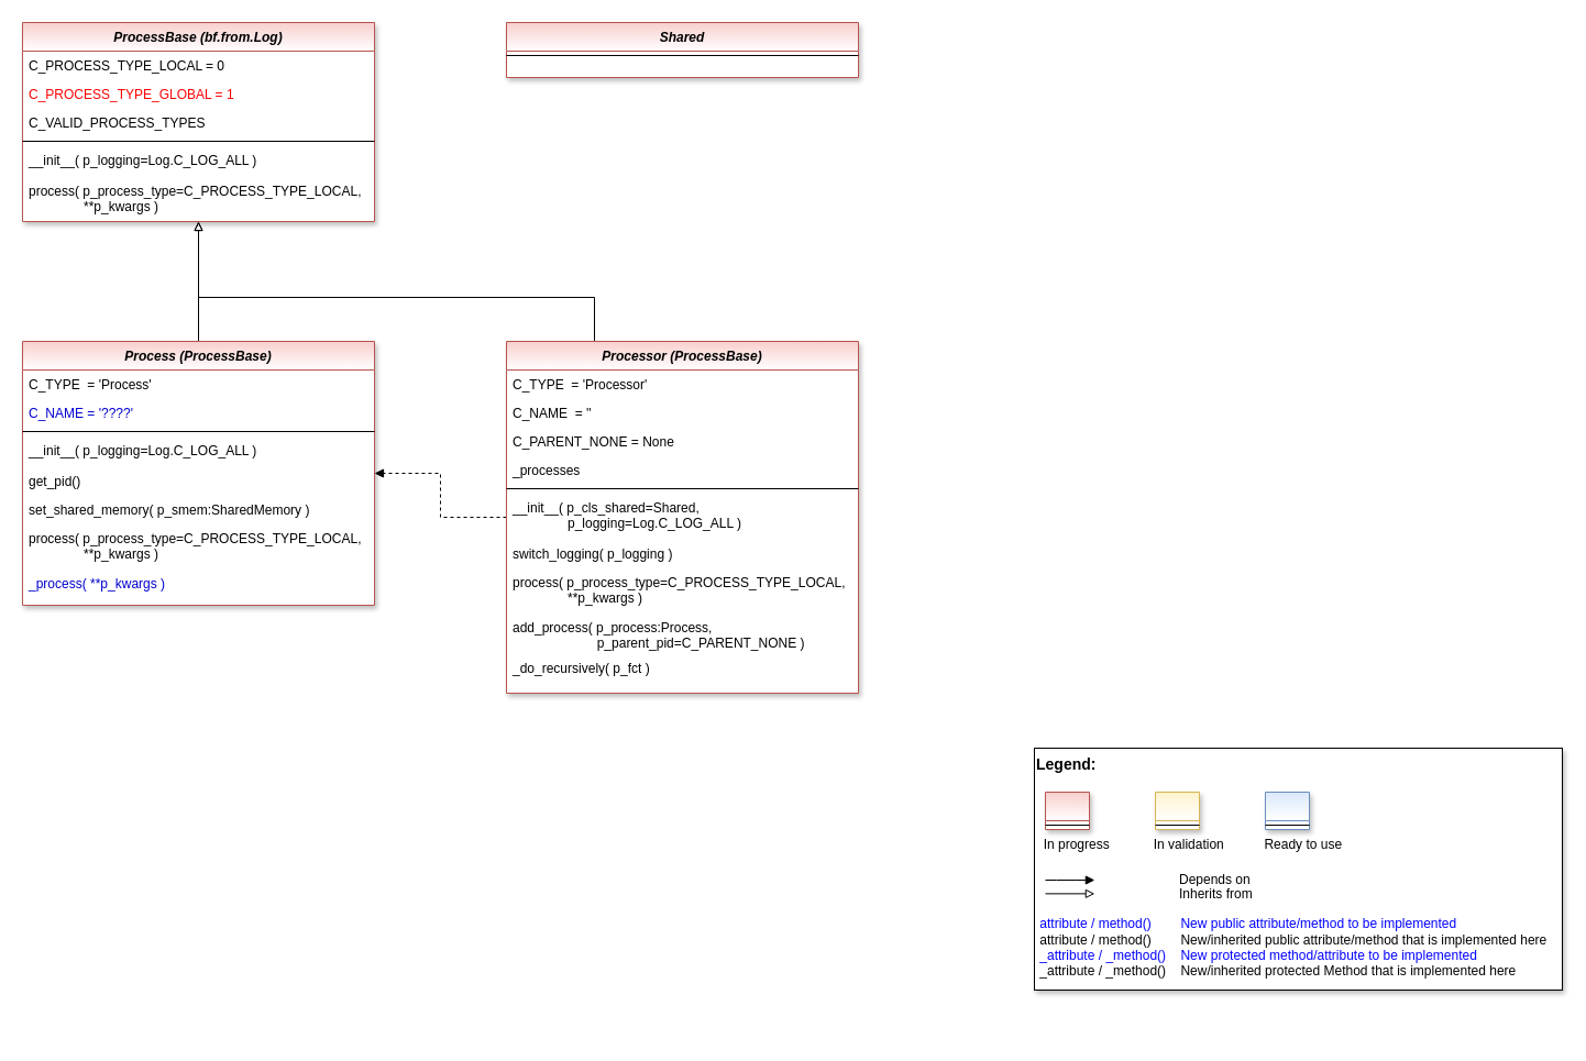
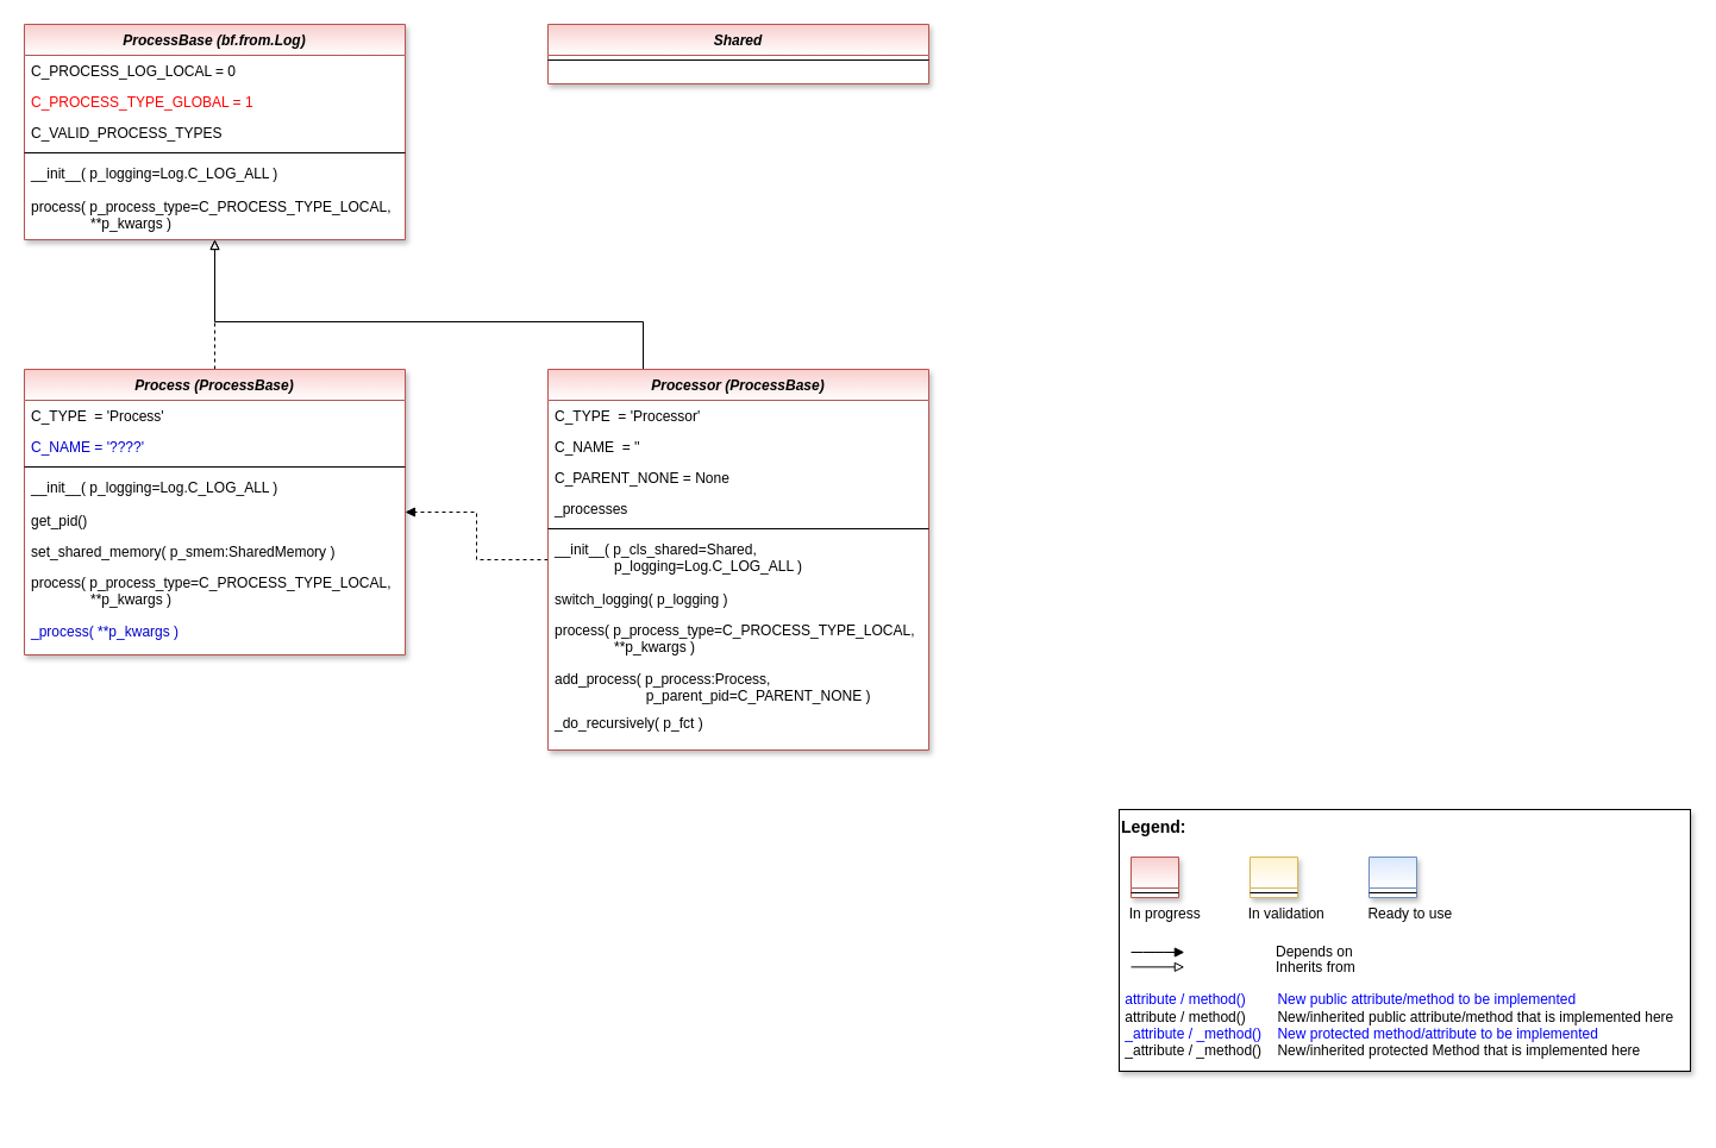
  <mxCell id="0" />
  <mxCell id="1" parent="0" />
  <mxCell id="2" style="edgeStyle=orthogonalEdgeStyle;rounded=0;orthogonalLoop=1;jettySize=auto;html=1;fontColor=default;endArrow=block;endFill=1;dashed=1;" parent="1" source="4" target="16" edge="1"><mxGeometry relative="1" as="geometry" /></mxCell>
  <mxCell id="3" style="edgeStyle=orthogonalEdgeStyle;rounded=0;orthogonalLoop=1;jettySize=auto;html=1;fontColor=default;endArrow=block;endFill=0;exitX=0.25;exitY=0;exitDx=0;exitDy=0;" parent="1" source="4" target="35" edge="1"><mxGeometry relative="1" as="geometry"><Array as="points"><mxPoint x="540" y="270" /><mxPoint x="180" y="270" /></Array></mxGeometry></mxCell>
  <mxCell id="4" value="Processor (ProcessBase)" style="swimlane;fontStyle=3;align=center;verticalAlign=top;childLayout=stackLayout;horizontal=1;startSize=26;horizontalStack=0;resizeParent=1;resizeLast=0;collapsible=1;marginBottom=0;rounded=0;shadow=1;strokeWidth=1;fillColor=#f8cecc;strokeColor=#b85450;swimlaneFillColor=#ffffff;gradientColor=#ffffff;" parent="1" vertex="1"><mxGeometry x="460" y="310" width="320" height="320" as="geometry"><mxRectangle x="230" y="140" width="160" height="26" as="alternateBounds" /></mxGeometry></mxCell>
  <mxCell id="5" value="C_TYPE  = 'Processor'" style="text;align=left;verticalAlign=top;spacingLeft=4;spacingRight=4;overflow=hidden;rotatable=0;points=[[0,0.5],[1,0.5]];portConstraint=eastwest;" parent="4" vertex="1"><mxGeometry y="26" width="320" height="26" as="geometry" /></mxCell>
  <mxCell id="6" value="C_NAME  = ''" style="text;align=left;verticalAlign=top;spacingLeft=4;spacingRight=4;overflow=hidden;rotatable=0;points=[[0,0.5],[1,0.5]];portConstraint=eastwest;" parent="4" vertex="1"><mxGeometry y="52" width="320" height="26" as="geometry" /></mxCell>
  <mxCell id="7" value="C_PARENT_NONE = None" style="text;align=left;verticalAlign=top;spacingLeft=4;spacingRight=4;overflow=hidden;rotatable=0;points=[[0,0.5],[1,0.5]];portConstraint=eastwest;" parent="4" vertex="1"><mxGeometry y="78" width="320" height="26" as="geometry" /></mxCell>
  <mxCell id="8" value="_processes" style="text;align=left;verticalAlign=top;spacingLeft=4;spacingRight=4;overflow=hidden;rotatable=0;points=[[0,0.5],[1,0.5]];portConstraint=eastwest;" parent="4" vertex="1"><mxGeometry y="104" width="320" height="26" as="geometry" /></mxCell>
  <mxCell id="9" value="" style="line;html=1;strokeWidth=1;align=left;verticalAlign=middle;spacingTop=-1;spacingLeft=3;spacingRight=3;rotatable=0;labelPosition=right;points=[];portConstraint=eastwest;" parent="4" vertex="1"><mxGeometry y="130" width="320" height="8" as="geometry" /></mxCell>
  <mxCell id="10" value="__init__( p_cls_shared=Shared,&#10;               p_logging=Log.C_LOG_ALL )" style="text;align=left;verticalAlign=top;spacingLeft=4;spacingRight=4;overflow=hidden;rotatable=0;points=[[0,0.5],[1,0.5]];portConstraint=eastwest;" parent="4" vertex="1"><mxGeometry y="138" width="320" height="42" as="geometry" /></mxCell>
  <mxCell id="11" value="switch_logging( p_logging )" style="text;align=left;verticalAlign=top;spacingLeft=4;spacingRight=4;overflow=hidden;rotatable=0;points=[[0,0.5],[1,0.5]];portConstraint=eastwest;fontColor=default;" parent="4" vertex="1"><mxGeometry y="180" width="320" height="26" as="geometry" /></mxCell>
  <mxCell id="12" value="process( p_process_type=C_PROCESS_TYPE_LOCAL,&#10;               **p_kwargs )" style="text;align=left;verticalAlign=top;spacingLeft=4;spacingRight=4;overflow=hidden;rotatable=0;points=[[0,0.5],[1,0.5]];portConstraint=eastwest;fontColor=default;" parent="4" vertex="1"><mxGeometry y="206" width="320" height="41" as="geometry" /></mxCell>
  <mxCell id="13" value="add_process( p_process:Process, &#10;                       p_parent_pid=C_PARENT_NONE )" style="text;align=left;verticalAlign=top;spacingLeft=4;spacingRight=4;overflow=hidden;rotatable=0;points=[[0,0.5],[1,0.5]];portConstraint=eastwest;fontColor=default;" parent="4" vertex="1"><mxGeometry y="247" width="320" height="37" as="geometry" /></mxCell>
  <mxCell id="14" value="_do_recursively( p_fct )" style="text;align=left;verticalAlign=top;spacingLeft=4;spacingRight=4;overflow=hidden;rotatable=0;points=[[0,0.5],[1,0.5]];portConstraint=eastwest;fontColor=default;" parent="4" vertex="1"><mxGeometry y="284" width="320" height="26" as="geometry" /></mxCell>
- <mxCell id="15" style="edgeStyle=orthogonalEdgeStyle;rounded=0;orthogonalLoop=1;jettySize=auto;html=1;fontColor=default;endArrow=block;endFill=0;" parent="1" source="16" target="35" edge="1"><mxGeometry relative="1" as="geometry" /></mxCell>
+ <mxCell id="15" style="edgeStyle=orthogonalEdgeStyle;rounded=0;orthogonalLoop=1;jettySize=auto;html=1;fontColor=default;endArrow=block;endFill=0;dashed=1;" parent="1" source="16" target="35" edge="1"><mxGeometry relative="1" as="geometry" /></mxCell>
  <mxCell id="16" value="Process (ProcessBase)" style="swimlane;fontStyle=3;align=center;verticalAlign=top;childLayout=stackLayout;horizontal=1;startSize=26;horizontalStack=0;resizeParent=1;resizeLast=0;collapsible=1;marginBottom=0;rounded=0;shadow=1;strokeWidth=1;fillColor=#f8cecc;strokeColor=#b85450;glass=0;swimlaneFillColor=#ffffff;gradientColor=#ffffff;" parent="1" vertex="1"><mxGeometry x="20" y="310" width="320" height="240" as="geometry"><mxRectangle x="230" y="140" width="160" height="26" as="alternateBounds" /></mxGeometry></mxCell>
  <mxCell id="17" value="C_TYPE  = 'Process'" style="text;align=left;verticalAlign=top;spacingLeft=4;spacingRight=4;overflow=hidden;rotatable=0;points=[[0,0.5],[1,0.5]];portConstraint=eastwest;" parent="16" vertex="1"><mxGeometry y="26" width="320" height="26" as="geometry" /></mxCell>
  <mxCell id="18" value="C_NAME = '????'" style="text;align=left;verticalAlign=top;spacingLeft=4;spacingRight=4;overflow=hidden;rotatable=0;points=[[0,0.5],[1,0.5]];portConstraint=eastwest;fontColor=#0000CC;" parent="16" vertex="1"><mxGeometry y="52" width="320" height="26" as="geometry" /></mxCell>
  <mxCell id="19" value="" style="line;html=1;strokeWidth=1;align=left;verticalAlign=middle;spacingTop=-1;spacingLeft=3;spacingRight=3;rotatable=0;labelPosition=right;points=[];portConstraint=eastwest;" parent="16" vertex="1"><mxGeometry y="78" width="320" height="8" as="geometry" /></mxCell>
  <mxCell id="20" value="__init__( p_logging=Log.C_LOG_ALL )" style="text;align=left;verticalAlign=top;spacingLeft=4;spacingRight=4;overflow=hidden;rotatable=0;points=[[0,0.5],[1,0.5]];portConstraint=eastwest;" parent="16" vertex="1"><mxGeometry y="86" width="320" height="28" as="geometry" /></mxCell>
  <mxCell id="21" value="get_pid()" style="text;align=left;verticalAlign=top;spacingLeft=4;spacingRight=4;overflow=hidden;rotatable=0;points=[[0,0.5],[1,0.5]];portConstraint=eastwest;fontColor=default;" parent="16" vertex="1"><mxGeometry y="114" width="320" height="26" as="geometry" /></mxCell>
  <mxCell id="22" value="set_shared_memory( p_smem:SharedMemory )" style="text;align=left;verticalAlign=top;spacingLeft=4;spacingRight=4;overflow=hidden;rotatable=0;points=[[0,0.5],[1,0.5]];portConstraint=eastwest;fontColor=default;" parent="16" vertex="1"><mxGeometry y="140" width="320" height="26" as="geometry" /></mxCell>
  <mxCell id="23" value="process( p_process_type=C_PROCESS_TYPE_LOCAL,&#10;               **p_kwargs )" style="text;align=left;verticalAlign=top;spacingLeft=4;spacingRight=4;overflow=hidden;rotatable=0;points=[[0,0.5],[1,0.5]];portConstraint=eastwest;fontColor=default;" parent="16" vertex="1"><mxGeometry y="166" width="320" height="41" as="geometry" /></mxCell>
  <mxCell id="24" value="_process( **p_kwargs )" style="text;align=left;verticalAlign=top;spacingLeft=4;spacingRight=4;overflow=hidden;rotatable=0;points=[[0,0.5],[1,0.5]];portConstraint=eastwest;fontColor=#0000CC;" parent="16" vertex="1"><mxGeometry y="207" width="320" height="26" as="geometry" /></mxCell>
  <mxCell id="25" value="" style="group" parent="1" vertex="1" connectable="0"><mxGeometry x="940" y="680" width="480" height="220" as="geometry" /></mxCell>
  <mxCell id="26" value="&lt;font color=&quot;#000000&quot; size=&quot;1&quot;&gt;&lt;b style=&quot;font-size: 14px&quot;&gt;Legend:&lt;br&gt;&lt;/b&gt;&lt;/font&gt;&lt;br&gt;&lt;br&gt;&lt;br&gt;&lt;font color=&quot;#0000ff&quot; style=&quot;font-size: 6px&quot;&gt;&lt;br&gt;&lt;/font&gt;&lt;span style=&quot;color: rgb(0 , 0 , 0)&quot;&gt;&lt;font style=&quot;font-size: 4px&quot;&gt;&amp;nbsp; &amp;nbsp;&lt;/font&gt;&amp;nbsp;In progress&amp;nbsp; &amp;nbsp; &amp;nbsp; &amp;nbsp; &amp;nbsp; &amp;nbsp; In validation&amp;nbsp; &amp;nbsp; &amp;nbsp; &amp;nbsp; &amp;nbsp; &amp;nbsp;Ready to use&lt;/span&gt;&lt;font color=&quot;#000000&quot;&gt;&amp;nbsp;&lt;br&gt;&lt;/font&gt;&lt;font color=&quot;#0000ff&quot;&gt;&lt;br&gt;&lt;br&gt;&lt;br&gt;&lt;br&gt;&amp;nbsp;attribute / method()&amp;nbsp; &amp;nbsp; &amp;nbsp; &amp;nbsp; New public attribute/method to be implemented&lt;/font&gt;&lt;br&gt;&lt;font color=&quot;#000000&quot;&gt;&amp;nbsp;&lt;/font&gt;&lt;font color=&quot;#000000&quot;&gt;attribute / method()&lt;span&gt;&#09;&lt;/span&gt;&amp;nbsp; &amp;nbsp; &amp;nbsp; &amp;nbsp;New/inherited public attribute/method that is implemented here&lt;br&gt;&lt;/font&gt;&lt;font color=&quot;#0000ff&quot;&gt;&amp;nbsp;_attribute /&amp;nbsp;&lt;/font&gt;&lt;font color=&quot;#0000ff&quot;&gt;_method()&amp;nbsp; &amp;nbsp; New protected method/attribute to be implemented&lt;/font&gt;&lt;br&gt;&lt;font color=&quot;#000000&quot;&gt;&amp;nbsp;_attribute / _method()&amp;nbsp; &amp;nbsp; New/inherited protected Method that is implemented here&lt;br&gt;&lt;/font&gt;&lt;font color=&quot;#000000&quot;&gt;&lt;br&gt;&lt;br&gt;&lt;br&gt;&lt;br&gt;&lt;br&gt;&lt;/font&gt;" style="text;html=1;align=left;verticalAlign=top;whiteSpace=wrap;rounded=0;fontColor=#006600;strokeColor=#000000;shadow=1;fillColor=#ffffff;" parent="25" vertex="1"><mxGeometry width="480" height="220" as="geometry" /></mxCell>
  <mxCell id="27" value="Depends on" style="endArrow=block;html=1;labelPosition=right;verticalLabelPosition=middle;align=left;verticalAlign=middle;endFill=1;fontSize=12;" parent="25" edge="1"><mxGeometry x="-1590" y="-2180" width="50" height="50" as="geometry"><mxPoint x="10.0" y="120.003" as="sourcePoint" /><mxPoint x="54.848" y="120.003" as="targetPoint" /><mxPoint x="98" as="offset" /><Array as="points"><mxPoint x="30" y="120" /></Array></mxGeometry></mxCell>
  <mxCell id="28" value="Inherits from" style="endArrow=block;html=1;labelPosition=right;verticalLabelPosition=middle;align=left;verticalAlign=middle;endFill=0;fontSize=12;" parent="25" edge="1"><mxGeometry x="-1590" y="-2180" width="50" height="50" as="geometry"><mxPoint x="10.0" y="132.385" as="sourcePoint" /><mxPoint x="54.848" y="132.385" as="targetPoint" /><mxPoint x="98" y="1" as="offset" /></mxGeometry></mxCell>
  <mxCell id="29" value="" style="swimlane;fontStyle=3;align=center;verticalAlign=top;childLayout=stackLayout;horizontal=1;startSize=26;horizontalStack=0;resizeParent=1;resizeLast=0;collapsible=1;marginBottom=0;rounded=0;shadow=1;strokeWidth=1;fillColor=#f8cecc;strokeColor=#b85450;gradientColor=#ffffff;swimlaneFillColor=#ffffff;" parent="25" vertex="1"><mxGeometry x="10" y="40" width="40" height="34" as="geometry"><mxRectangle x="230" y="140" width="160" height="26" as="alternateBounds" /></mxGeometry></mxCell>
  <mxCell id="30" value="" style="line;html=1;strokeWidth=1;align=left;verticalAlign=middle;spacingTop=-1;spacingLeft=3;spacingRight=3;rotatable=0;labelPosition=right;points=[];portConstraint=eastwest;" parent="29" vertex="1"><mxGeometry y="26" width="40" height="8" as="geometry" /></mxCell>
  <mxCell id="31" value="" style="swimlane;fontStyle=3;align=center;verticalAlign=top;childLayout=stackLayout;horizontal=1;startSize=26;horizontalStack=0;resizeParent=1;resizeLast=0;collapsible=1;marginBottom=0;rounded=0;shadow=1;strokeWidth=1;fillColor=#fff2cc;strokeColor=#d6b656;gradientColor=#ffffff;swimlaneFillColor=#ffffff;" parent="25" vertex="1"><mxGeometry x="110" y="40" width="40" height="34" as="geometry"><mxRectangle x="230" y="140" width="160" height="26" as="alternateBounds" /></mxGeometry></mxCell>
  <mxCell id="32" value="" style="line;html=1;strokeWidth=1;align=left;verticalAlign=middle;spacingTop=-1;spacingLeft=3;spacingRight=3;rotatable=0;labelPosition=right;points=[];portConstraint=eastwest;" parent="31" vertex="1"><mxGeometry y="26" width="40" height="8" as="geometry" /></mxCell>
  <mxCell id="33" value="" style="swimlane;fontStyle=3;align=center;verticalAlign=top;childLayout=stackLayout;horizontal=1;startSize=26;horizontalStack=0;resizeParent=1;resizeLast=0;collapsible=1;marginBottom=0;rounded=0;shadow=1;strokeWidth=1;fillColor=#dae8fc;strokeColor=#6c8ebf;gradientColor=#ffffff;swimlaneFillColor=#ffffff;" parent="25" vertex="1"><mxGeometry x="210" y="40" width="40" height="34" as="geometry"><mxRectangle x="230" y="140" width="160" height="26" as="alternateBounds" /></mxGeometry></mxCell>
  <mxCell id="34" value="" style="line;html=1;strokeWidth=1;align=left;verticalAlign=middle;spacingTop=-1;spacingLeft=3;spacingRight=3;rotatable=0;labelPosition=right;points=[];portConstraint=eastwest;" parent="33" vertex="1"><mxGeometry y="26" width="40" height="8" as="geometry" /></mxCell>
  <mxCell id="35" value="ProcessBase (bf.from.Log)" style="swimlane;fontStyle=3;align=center;verticalAlign=top;childLayout=stackLayout;horizontal=1;startSize=26;horizontalStack=0;resizeParent=1;resizeLast=0;collapsible=1;marginBottom=0;rounded=0;shadow=1;strokeWidth=1;fillColor=#f8cecc;strokeColor=#b85450;glass=0;swimlaneFillColor=#ffffff;gradientColor=#ffffff;" parent="1" vertex="1"><mxGeometry x="20" y="20" width="320" height="181" as="geometry"><mxRectangle x="230" y="140" width="160" height="26" as="alternateBounds" /></mxGeometry></mxCell>
- <mxCell id="36" value="C_PROCESS_TYPE_LOCAL = 0 " style="text;align=left;verticalAlign=top;spacingLeft=4;spacingRight=4;overflow=hidden;rotatable=0;points=[[0,0.5],[1,0.5]];portConstraint=eastwest;" parent="35" vertex="1"><mxGeometry y="26" width="320" height="26" as="geometry" /></mxCell>
+ <mxCell id="36" value="C_PROCESS_LOG_LOCAL = 0 " style="text;align=left;verticalAlign=top;spacingLeft=4;spacingRight=4;overflow=hidden;rotatable=0;points=[[0,0.5],[1,0.5]];portConstraint=eastwest;" parent="35" vertex="1"><mxGeometry y="26" width="320" height="26" as="geometry" /></mxCell>
  <mxCell id="37" value="C_PROCESS_TYPE_GLOBAL = 1 " style="text;align=left;verticalAlign=top;spacingLeft=4;spacingRight=4;overflow=hidden;rotatable=0;points=[[0,0.5],[1,0.5]];portConstraint=eastwest;fontColor=#FF0000;" parent="35" vertex="1"><mxGeometry y="52" width="320" height="26" as="geometry" /></mxCell>
  <mxCell id="38" value="C_VALID_PROCESS_TYPES" style="text;align=left;verticalAlign=top;spacingLeft=4;spacingRight=4;overflow=hidden;rotatable=0;points=[[0,0.5],[1,0.5]];portConstraint=eastwest;fontColor=default;" parent="35" vertex="1"><mxGeometry y="78" width="320" height="26" as="geometry" /></mxCell>
  <mxCell id="39" value="" style="line;html=1;strokeWidth=1;align=left;verticalAlign=middle;spacingTop=-1;spacingLeft=3;spacingRight=3;rotatable=0;labelPosition=right;points=[];portConstraint=eastwest;" parent="35" vertex="1"><mxGeometry y="104" width="320" height="8" as="geometry" /></mxCell>
  <mxCell id="40" value="__init__( p_logging=Log.C_LOG_ALL )" style="text;align=left;verticalAlign=top;spacingLeft=4;spacingRight=4;overflow=hidden;rotatable=0;points=[[0,0.5],[1,0.5]];portConstraint=eastwest;" parent="35" vertex="1"><mxGeometry y="112" width="320" height="28" as="geometry" /></mxCell>
  <mxCell id="41" value="process( p_process_type=C_PROCESS_TYPE_LOCAL,&#10;               **p_kwargs )" style="text;align=left;verticalAlign=top;spacingLeft=4;spacingRight=4;overflow=hidden;rotatable=0;points=[[0,0.5],[1,0.5]];portConstraint=eastwest;fontColor=default;" parent="35" vertex="1"><mxGeometry y="140" width="320" height="41" as="geometry" /></mxCell>
  <mxCell id="42" value="Shared" style="swimlane;fontStyle=3;align=center;verticalAlign=top;childLayout=stackLayout;horizontal=1;startSize=26;horizontalStack=0;resizeParent=1;resizeLast=0;collapsible=1;marginBottom=0;rounded=0;shadow=1;strokeWidth=1;fillColor=#f8cecc;strokeColor=#b85450;glass=0;swimlaneFillColor=#ffffff;gradientColor=#ffffff;" parent="1" vertex="1"><mxGeometry x="460" y="20" width="320" height="50" as="geometry"><mxRectangle x="230" y="140" width="160" height="26" as="alternateBounds" /></mxGeometry></mxCell>
  <mxCell id="43" value="" style="line;html=1;strokeWidth=1;align=left;verticalAlign=middle;spacingTop=-1;spacingLeft=3;spacingRight=3;rotatable=0;labelPosition=right;points=[];portConstraint=eastwest;" parent="42" vertex="1"><mxGeometry y="26" width="320" height="8" as="geometry" /></mxCell>
